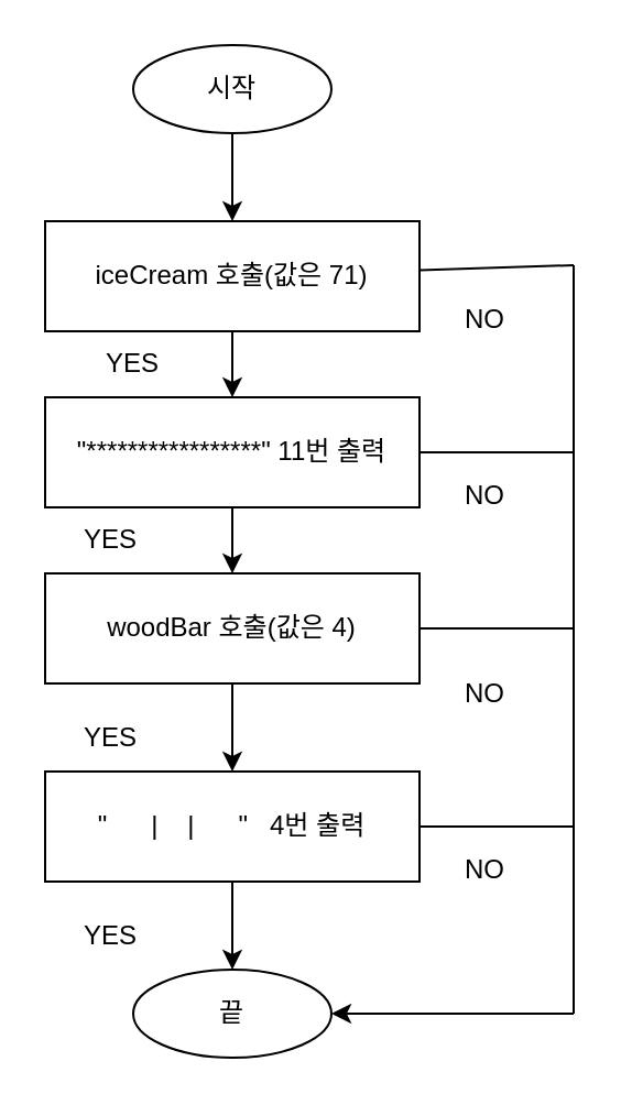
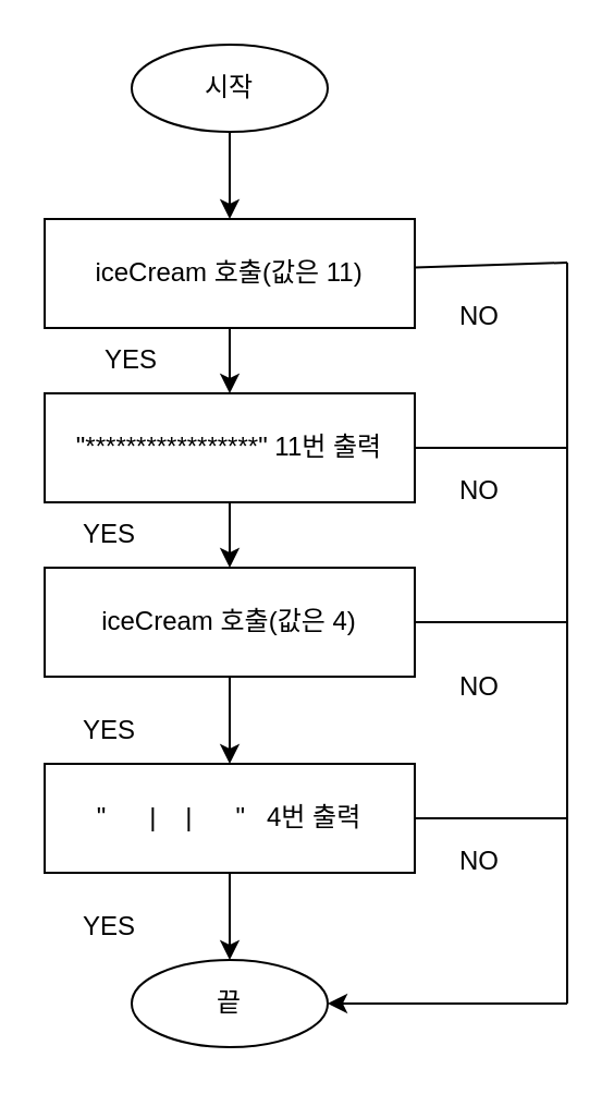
  <mxCell id="0" />
  <mxCell id="1" parent="0" />
  <mxCell id="2" value="시작" style="ellipse;whiteSpace=wrap;html=1;" vertex="1" parent="1"><mxGeometry x="60" y="20" width="90" height="40" as="geometry" /></mxCell>
  <mxCell id="3" value="끝" style="ellipse;whiteSpace=wrap;html=1;" vertex="1" parent="1"><mxGeometry x="60" y="440" width="90" height="40" as="geometry" /></mxCell>
- <mxCell id="4" value="iceCream 호출(값은 71)" style="rounded=0;whiteSpace=wrap;html=1;" vertex="1" parent="1"><mxGeometry x="20" y="100" width="170" height="50" as="geometry" /></mxCell>
+ <mxCell id="4" value="iceCream 호출(값은 11)" style="rounded=0;whiteSpace=wrap;html=1;" vertex="1" parent="1"><mxGeometry x="20" y="100" width="170" height="50" as="geometry" /></mxCell>
  <mxCell id="5" value="" style="endArrow=classic;html=1;rounded=0;exitX=0.5;exitY=1;exitDx=0;exitDy=0;" edge="1" parent="1" source="2"><mxGeometry width="50" height="50" relative="1" as="geometry"><mxPoint x="330" y="310" as="sourcePoint" /><mxPoint x="105" y="100" as="targetPoint" /></mxGeometry></mxCell>
  <mxCell id="6" value="" style="endArrow=classic;html=1;rounded=0;exitX=0.5;exitY=1;exitDx=0;exitDy=0;" edge="1" parent="1" source="4"><mxGeometry width="50" height="50" relative="1" as="geometry"><mxPoint x="330" y="310" as="sourcePoint" /><mxPoint x="105" y="180" as="targetPoint" /></mxGeometry></mxCell>
  <mxCell id="7" value="&quot;*****************&quot; 11번 출력" style="rounded=0;whiteSpace=wrap;html=1;" vertex="1" parent="1"><mxGeometry x="20" y="180" width="170" height="50" as="geometry" /></mxCell>
  <mxCell id="8" value="" style="endArrow=classic;html=1;rounded=0;exitX=0.5;exitY=1;exitDx=0;exitDy=0;" edge="1" parent="1" source="7"><mxGeometry width="50" height="50" relative="1" as="geometry"><mxPoint x="330" y="310" as="sourcePoint" /><mxPoint x="105" y="260" as="targetPoint" /></mxGeometry></mxCell>
- <mxCell id="9" value="woodBar 호출(값은 4)" style="rounded=0;whiteSpace=wrap;html=1;" vertex="1" parent="1"><mxGeometry x="20" y="260" width="170" height="50" as="geometry" /></mxCell>
+ <mxCell id="9" value="iceCream 호출(값은 4)" style="rounded=0;whiteSpace=wrap;html=1;" vertex="1" parent="1"><mxGeometry x="20" y="260" width="170" height="50" as="geometry" /></mxCell>
  <mxCell id="10" value="" style="endArrow=classic;html=1;rounded=0;exitX=0.5;exitY=1;exitDx=0;exitDy=0;" edge="1" parent="1" source="9"><mxGeometry width="50" height="50" relative="1" as="geometry"><mxPoint x="330" y="310" as="sourcePoint" /><mxPoint x="105" y="350" as="targetPoint" /></mxGeometry></mxCell>
  <mxCell id="11" value="&quot;&amp;nbsp; &amp;nbsp; &amp;nbsp; |&amp;nbsp; &amp;nbsp; |&amp;nbsp; &amp;nbsp; &amp;nbsp; &quot;&amp;nbsp; &amp;nbsp;4번 출력" style="rounded=0;whiteSpace=wrap;html=1;" vertex="1" parent="1"><mxGeometry x="20" y="350" width="170" height="50" as="geometry" /></mxCell>
  <mxCell id="12" value="" style="endArrow=classic;html=1;rounded=0;exitX=0.5;exitY=1;exitDx=0;exitDy=0;entryX=0.5;entryY=0;entryDx=0;entryDy=0;" edge="1" parent="1" source="11" target="3"><mxGeometry width="50" height="50" relative="1" as="geometry"><mxPoint x="330" y="310" as="sourcePoint" /><mxPoint x="380" y="260" as="targetPoint" /></mxGeometry></mxCell>
  <mxCell id="13" value="" style="endArrow=none;html=1;rounded=0;exitX=1;exitY=0.5;exitDx=0;exitDy=0;" edge="1" parent="1" source="7"><mxGeometry width="50" height="50" relative="1" as="geometry"><mxPoint x="330" y="310" as="sourcePoint" /><mxPoint x="260" y="205" as="targetPoint" /></mxGeometry></mxCell>
  <mxCell id="14" value="" style="endArrow=none;html=1;rounded=0;exitX=1;exitY=0.5;exitDx=0;exitDy=0;" edge="1" parent="1" source="9"><mxGeometry width="50" height="50" relative="1" as="geometry"><mxPoint x="200" y="290" as="sourcePoint" /><mxPoint x="260" y="285" as="targetPoint" /></mxGeometry></mxCell>
  <mxCell id="15" value="" style="endArrow=none;html=1;rounded=0;exitX=1;exitY=0.5;exitDx=0;exitDy=0;" edge="1" parent="1" source="11"><mxGeometry width="50" height="50" relative="1" as="geometry"><mxPoint x="330" y="310" as="sourcePoint" /><mxPoint x="260" y="375" as="targetPoint" /></mxGeometry></mxCell>
  <mxCell id="16" value="" style="endArrow=none;html=1;rounded=0;" edge="1" parent="1"><mxGeometry width="50" height="50" relative="1" as="geometry"><mxPoint x="260" y="120" as="sourcePoint" /><mxPoint x="260" y="460" as="targetPoint" /></mxGeometry></mxCell>
  <mxCell id="17" value="" style="endArrow=none;html=1;rounded=0;" edge="1" parent="1" target="4"><mxGeometry width="50" height="50" relative="1" as="geometry"><mxPoint x="260" y="120" as="sourcePoint" /><mxPoint x="380" y="260" as="targetPoint" /></mxGeometry></mxCell>
  <mxCell id="18" value="" style="endArrow=classic;html=1;rounded=0;" edge="1" parent="1" target="3"><mxGeometry width="50" height="50" relative="1" as="geometry"><mxPoint x="260" y="460" as="sourcePoint" /><mxPoint x="380" y="260" as="targetPoint" /></mxGeometry></mxCell>
  <mxCell id="19" value="NO" style="text;html=1;strokeColor=none;fillColor=none;align=center;verticalAlign=middle;whiteSpace=wrap;rounded=0;" vertex="1" parent="1"><mxGeometry x="190" y="130" width="60" height="30" as="geometry" /></mxCell>
  <mxCell id="20" value="NO" style="text;html=1;strokeColor=none;fillColor=none;align=center;verticalAlign=middle;whiteSpace=wrap;rounded=0;" vertex="1" parent="1"><mxGeometry x="190" y="210" width="60" height="30" as="geometry" /></mxCell>
  <mxCell id="21" value="NO" style="text;html=1;strokeColor=none;fillColor=none;align=center;verticalAlign=middle;whiteSpace=wrap;rounded=0;" vertex="1" parent="1"><mxGeometry x="190" y="300" width="60" height="30" as="geometry" /></mxCell>
  <mxCell id="22" value="NO" style="text;html=1;strokeColor=none;fillColor=none;align=center;verticalAlign=middle;whiteSpace=wrap;rounded=0;" vertex="1" parent="1"><mxGeometry x="190" y="380" width="60" height="30" as="geometry" /></mxCell>
  <mxCell id="23" value="YES" style="text;html=1;strokeColor=none;fillColor=none;align=center;verticalAlign=middle;whiteSpace=wrap;rounded=0;" vertex="1" parent="1"><mxGeometry x="30" y="150" width="60" height="30" as="geometry" /></mxCell>
  <mxCell id="24" value="YES" style="text;html=1;strokeColor=none;fillColor=none;align=center;verticalAlign=middle;whiteSpace=wrap;rounded=0;" vertex="1" parent="1"><mxGeometry x="20" y="230" width="60" height="30" as="geometry" /></mxCell>
  <mxCell id="25" value="YES" style="text;html=1;strokeColor=none;fillColor=none;align=center;verticalAlign=middle;whiteSpace=wrap;rounded=0;" vertex="1" parent="1"><mxGeometry x="20" y="320" width="60" height="30" as="geometry" /></mxCell>
  <mxCell id="26" value="YES" style="text;html=1;strokeColor=none;fillColor=none;align=center;verticalAlign=middle;whiteSpace=wrap;rounded=0;" vertex="1" parent="1"><mxGeometry x="20" y="410" width="60" height="30" as="geometry" /></mxCell>
